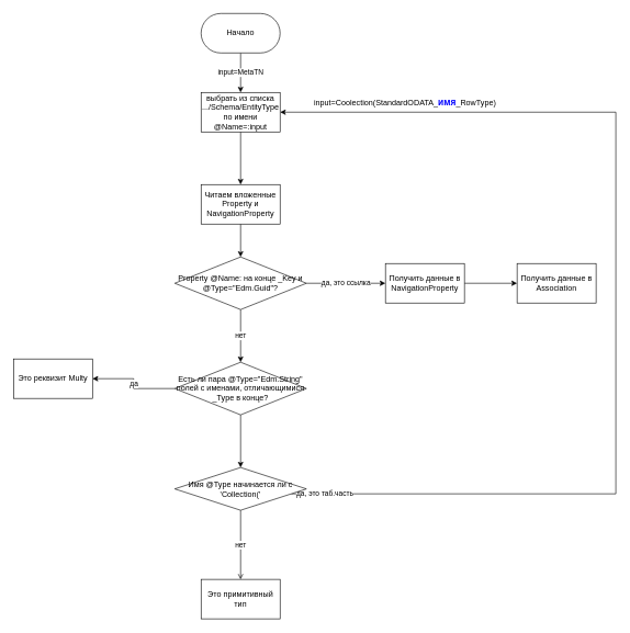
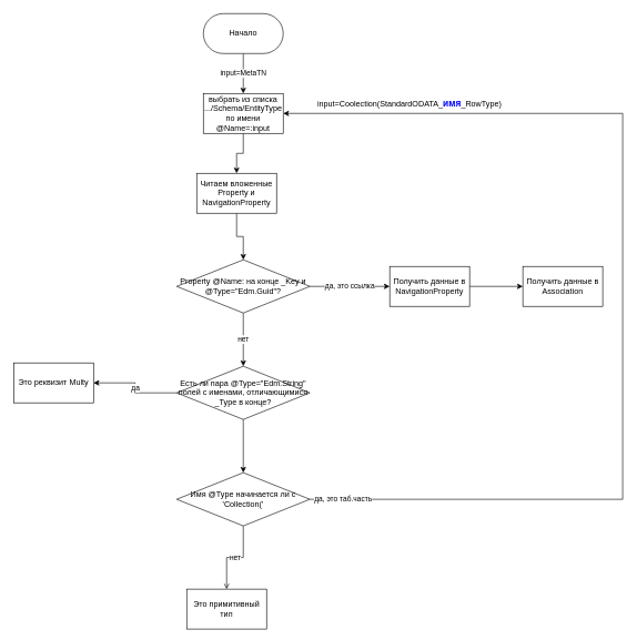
  <mxCell id="0" />
  <mxCell id="1" parent="0" />
  <mxCell id="2" value="input=MetaTN" style="edgeStyle=orthogonalEdgeStyle;rounded=0;orthogonalLoop=1;jettySize=auto;html=1;exitX=0.5;exitY=1;exitDx=0;exitDy=0;" parent="1" source="3" target="5" edge="1"><mxGeometry relative="1" as="geometry" /></mxCell>
  <mxCell id="3" value="Начало" style="rounded=1;whiteSpace=wrap;html=1;arcSize=50;" parent="1" vertex="1"><mxGeometry x="305" y="20" width="120" height="60" as="geometry" /></mxCell>
  <mxCell id="4" value="" style="edgeStyle=orthogonalEdgeStyle;rounded=0;orthogonalLoop=1;jettySize=auto;html=1;" parent="1" source="5" target="7" edge="1"><mxGeometry relative="1" as="geometry" /></mxCell>
  <mxCell id="5" value="выбрать из списка .../Schema/EntityType по имени @Name=:input" style="rounded=0;whiteSpace=wrap;html=1;" parent="1" vertex="1"><mxGeometry x="305" y="140" width="120" height="60" as="geometry" /></mxCell>
  <mxCell id="6" value="" style="edgeStyle=orthogonalEdgeStyle;rounded=0;orthogonalLoop=1;jettySize=auto;html=1;" parent="1" source="7" target="10" edge="1"><mxGeometry relative="1" as="geometry" /></mxCell>
- <mxCell id="7" value="Читаем вложенные Property и NavigationProperty" style="whiteSpace=wrap;html=1;rounded=0;" parent="1" vertex="1"><mxGeometry x="305" y="280" width="120" height="60" as="geometry" /></mxCell>
+ <mxCell id="7" value="Читаем вложенные Property и NavigationProperty" style="whiteSpace=wrap;html=1;rounded=0;" parent="1" vertex="1"><mxGeometry x="295" y="260" width="120" height="60" as="geometry" /></mxCell>
  <mxCell id="8" value="да, это ссылка" style="edgeStyle=orthogonalEdgeStyle;rounded=0;orthogonalLoop=1;jettySize=auto;html=1;" parent="1" source="10" target="12" edge="1"><mxGeometry relative="1" as="geometry" /></mxCell>
  <mxCell id="9" value="нет" style="edgeStyle=orthogonalEdgeStyle;rounded=0;orthogonalLoop=1;jettySize=auto;html=1;" parent="1" source="10" target="16" edge="1"><mxGeometry relative="1" as="geometry" /></mxCell>
  <mxCell id="10" value="Property @Name: на конце _Key и @Type=&quot;Edm.Guid&quot;?" style="rhombus;whiteSpace=wrap;html=1;rounded=0;" parent="1" vertex="1"><mxGeometry x="265" y="390" width="200" height="80" as="geometry" /></mxCell>
  <mxCell id="11" value="" style="edgeStyle=orthogonalEdgeStyle;rounded=0;orthogonalLoop=1;jettySize=auto;html=1;" parent="1" source="12" target="13" edge="1"><mxGeometry relative="1" as="geometry" /></mxCell>
  <mxCell id="12" value="Получить данные в NavigationProperty" style="whiteSpace=wrap;html=1;rounded=0;" parent="1" vertex="1"><mxGeometry x="585" y="400" width="120" height="60" as="geometry" /></mxCell>
  <mxCell id="13" value="Получить данные в Association" style="whiteSpace=wrap;html=1;rounded=0;" parent="1" vertex="1"><mxGeometry x="785" y="400" width="120" height="60" as="geometry" /></mxCell>
  <mxCell id="14" value="да" style="edgeStyle=orthogonalEdgeStyle;rounded=0;orthogonalLoop=1;jettySize=auto;html=1;" parent="1" source="16" target="17" edge="1"><mxGeometry relative="1" as="geometry" /></mxCell>
  <mxCell id="15" value="" style="edgeStyle=orthogonalEdgeStyle;rounded=0;orthogonalLoop=1;jettySize=auto;html=1;" parent="1" source="16" target="20" edge="1"><mxGeometry relative="1" as="geometry" /></mxCell>
  <mxCell id="16" value="Есть ли пара @Type=&quot;Edm.String&quot;&lt;br&gt;полей с именами, отличающимися _Type в конце?" style="rhombus;whiteSpace=wrap;html=1;rounded=0;" parent="1" vertex="1"><mxGeometry x="265" y="550" width="200" height="80" as="geometry" /></mxCell>
  <mxCell id="17" value="Это реквизит Multy" style="whiteSpace=wrap;html=1;rounded=0;" parent="1" vertex="1"><mxGeometry x="20" y="545" width="120" height="60" as="geometry" /></mxCell>
  <mxCell id="18" value="нет" style="edgeStyle=orthogonalEdgeStyle;rounded=0;orthogonalLoop=1;jettySize=auto;html=1;endArrow=open;" parent="1" source="20" target="21" edge="1"><mxGeometry relative="1" as="geometry" /></mxCell>
  <mxCell id="19" value="да, это таб.часть" style="edgeStyle=orthogonalEdgeStyle;rounded=0;orthogonalLoop=1;jettySize=auto;html=1;entryX=1;entryY=0.5;entryDx=0;entryDy=0;" parent="1" source="20" target="5" edge="1"><mxGeometry x="-0.936" relative="1" as="geometry"><mxPoint x="525" y="170" as="targetPoint" /><Array as="points"><mxPoint x="935" y="750" /><mxPoint x="935" y="170" /></Array><mxPoint as="offset" /></mxGeometry></mxCell>
- <mxCell id="20" value="Имя @Type начинается ли с 'Collection('" style="rhombus;whiteSpace=wrap;html=1;rounded=0;" parent="1" vertex="1"><mxGeometry x="265" y="710" width="200" height="65" as="geometry" /></mxCell>
- <mxCell id="21" value="Это примитивный тип" style="whiteSpace=wrap;html=1;rounded=0;" parent="1" vertex="1"><mxGeometry x="305" y="880" width="120" height="60" as="geometry" /></mxCell>
+ <mxCell id="20" value="Имя @Type начинается ли с 'Collection('" style="rhombus;whiteSpace=wrap;html=1;rounded=0;" parent="1" vertex="1"><mxGeometry x="265" y="710" width="200" height="80" as="geometry" /></mxCell>
+ <mxCell id="21" value="Это примитивный тип" style="whiteSpace=wrap;html=1;rounded=0;" parent="1" vertex="1"><mxGeometry x="280" y="885" width="120" height="60" as="geometry" /></mxCell>
  <mxCell id="22" value="input=Coolection(StandardODATA_&lt;font color=&quot;#0000ff&quot; style=&quot;font-size: 14px;&quot;&gt;&lt;b&gt;имя&lt;/b&gt;&lt;/font&gt;_RowType)" style="text;html=1;strokeColor=none;fillColor=none;align=center;verticalAlign=middle;whiteSpace=wrap;rounded=0;" parent="1" vertex="1"><mxGeometry x="475" y="140" width="280" height="30" as="geometry" /></mxCell>
